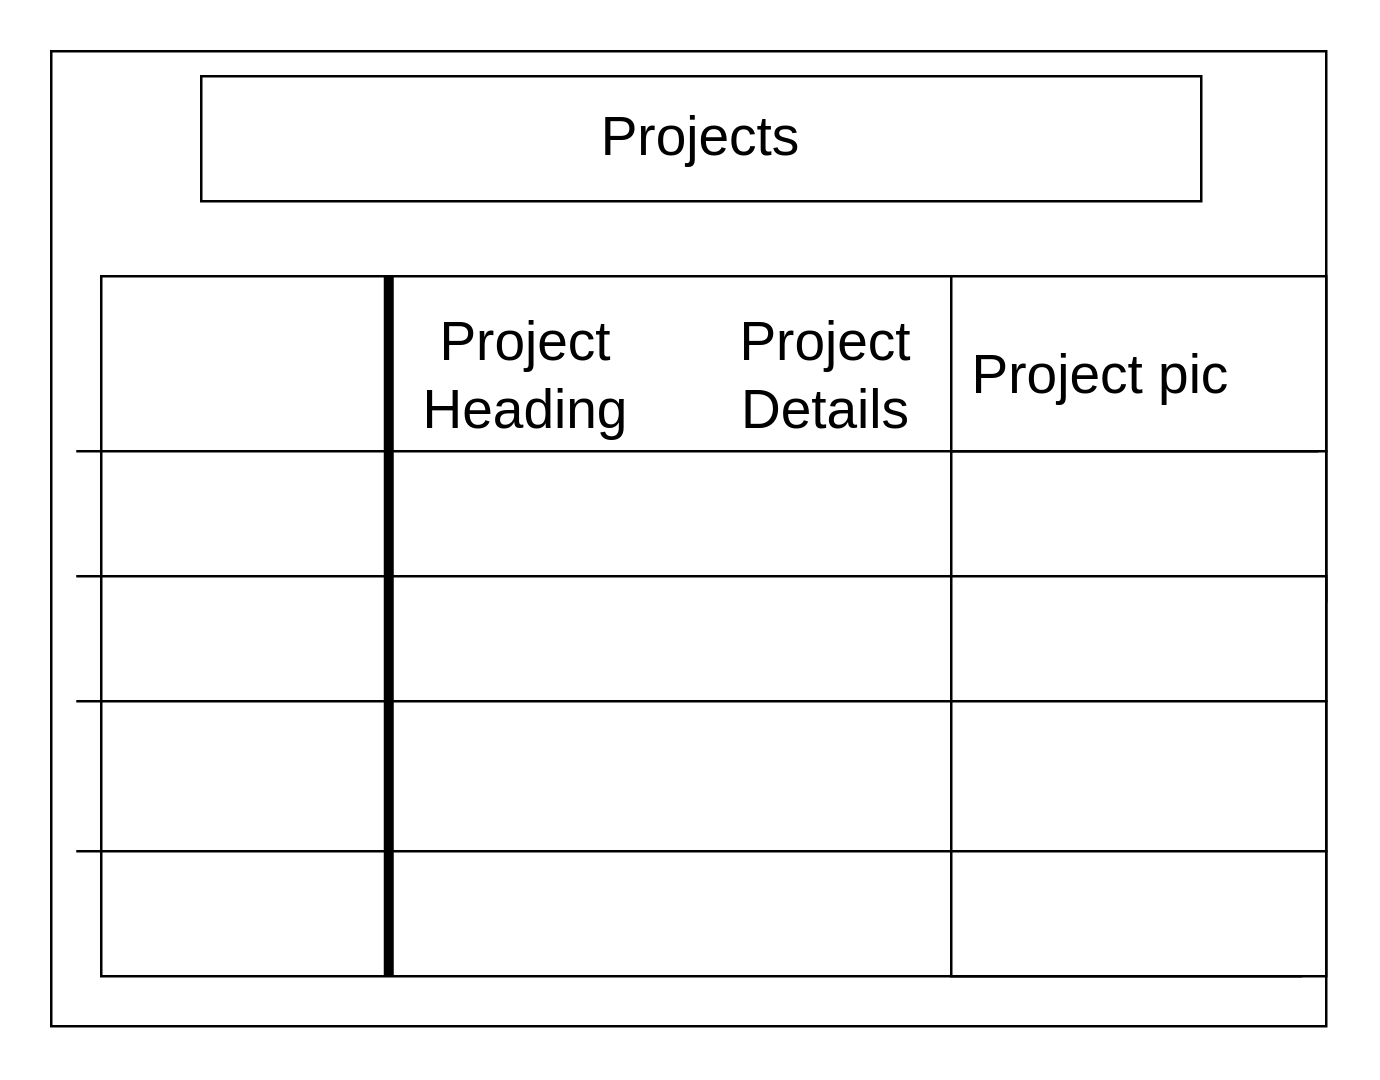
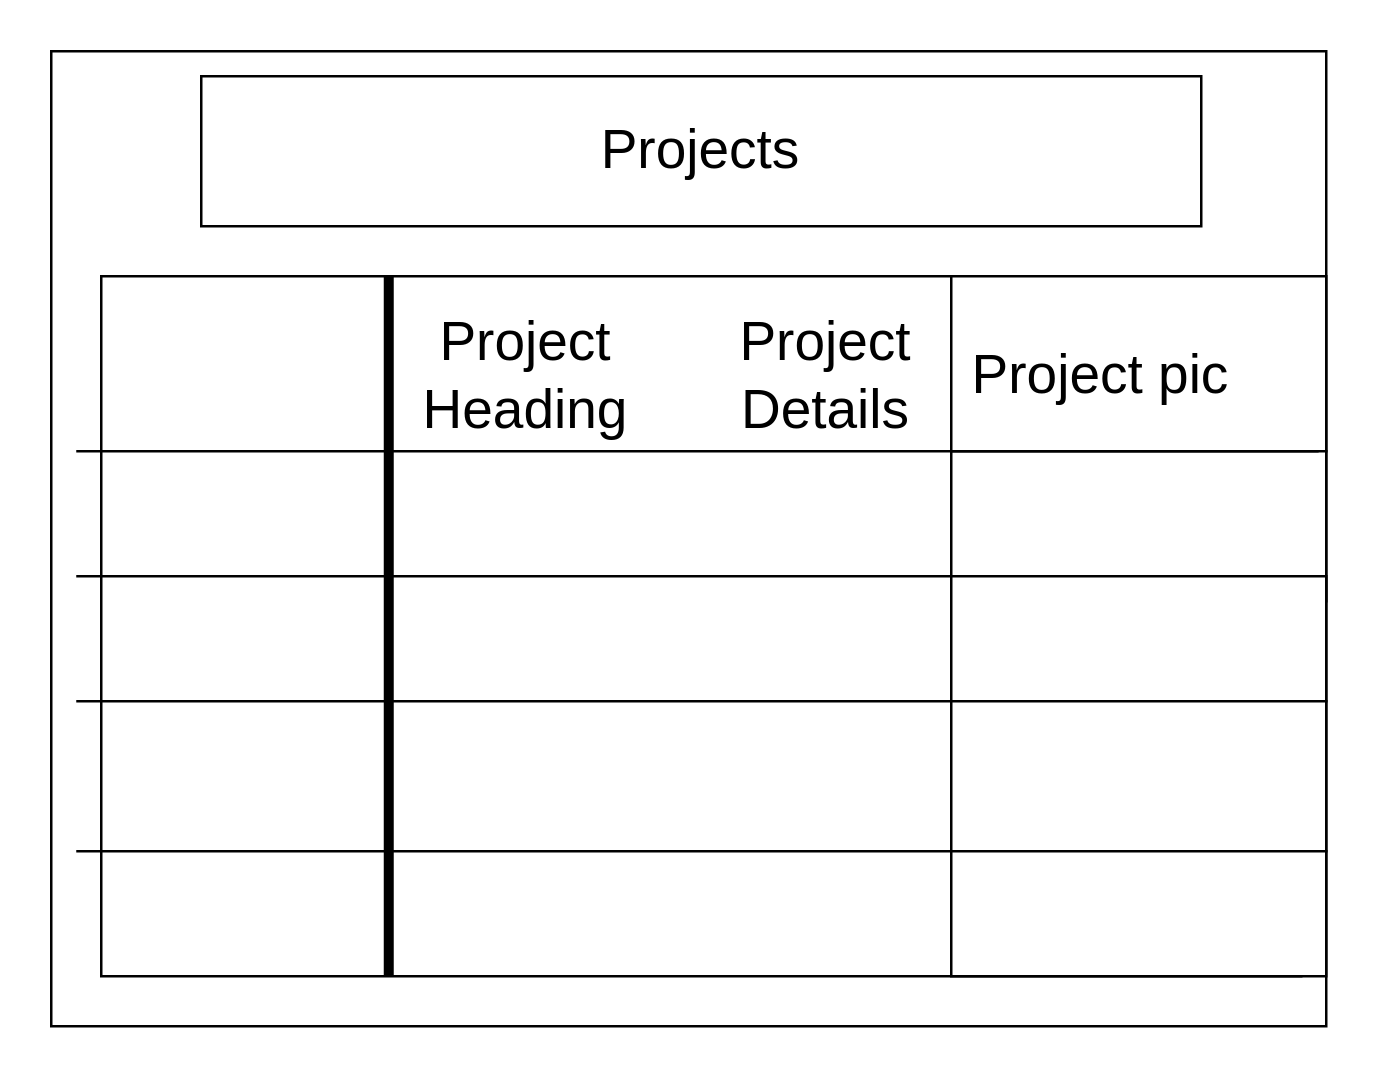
  <mxCell id="0" />
  <mxCell id="1" parent="0" />
  <mxCell id="2" value="" style="rounded=0;whiteSpace=wrap;html=1;" parent="1" vertex="1"><mxGeometry x="20" y="20" width="510" height="390" as="geometry" /></mxCell>
- <mxCell id="3" value="Projects" style="rounded=0;whiteSpace=wrap;html=1;fontSize=22;" parent="1" vertex="1"><mxGeometry x="80" y="30" width="400" height="50" as="geometry" /></mxCell>
+ <mxCell id="3" value="Projects" style="rounded=0;whiteSpace=wrap;html=1;fontSize=22;" parent="1" vertex="1"><mxGeometry x="80" y="30" width="400" height="60" as="geometry" /></mxCell>
  <mxCell id="4" value="" style="rounded=0;whiteSpace=wrap;html=1;" parent="1" vertex="1"><mxGeometry x="40" y="110" width="480" height="280" as="geometry" /></mxCell>
  <mxCell id="5" value="" style="endArrow=none;html=1;" parent="1" edge="1"><mxGeometry width="50" height="50" relative="1" as="geometry"><mxPoint x="30" y="230" as="sourcePoint" /><mxPoint x="520" y="230" as="targetPoint" /><Array as="points"><mxPoint x="30" y="230" /><mxPoint x="530" y="230" /></Array></mxGeometry></mxCell>
  <mxCell id="6" value="" style="endArrow=none;html=1;" parent="1" edge="1"><mxGeometry width="50" height="50" relative="1" as="geometry"><mxPoint x="30" y="280" as="sourcePoint" /><mxPoint x="520" y="280" as="targetPoint" /><Array as="points"><mxPoint x="30" y="280" /><mxPoint x="530" y="280" /></Array></mxGeometry></mxCell>
  <mxCell id="7" value="" style="endArrow=none;html=1;" parent="1" edge="1"><mxGeometry width="50" height="50" relative="1" as="geometry"><mxPoint x="30" y="340" as="sourcePoint" /><mxPoint x="520" y="340" as="targetPoint" /><Array as="points"><mxPoint x="30" y="340" /><mxPoint x="530" y="340" /></Array></mxGeometry></mxCell>
  <mxCell id="8" value="" style="rounded=0;whiteSpace=wrap;html=1;" parent="1" vertex="1"><mxGeometry x="380" y="110" width="150" height="70" as="geometry" /></mxCell>
  <mxCell id="9" value="" style="rounded=0;whiteSpace=wrap;html=1;" parent="1" vertex="1"><mxGeometry x="380" y="180" width="150" height="60" as="geometry" /></mxCell>
  <mxCell id="10" value="" style="rounded=0;whiteSpace=wrap;html=1;" parent="1" vertex="1"><mxGeometry x="380" y="230" width="150" height="50" as="geometry" /></mxCell>
  <mxCell id="11" value="" style="rounded=0;whiteSpace=wrap;html=1;" parent="1" vertex="1"><mxGeometry x="380" y="280" width="150" height="60" as="geometry" /></mxCell>
  <mxCell id="12" value="" style="rounded=0;whiteSpace=wrap;html=1;" parent="1" vertex="1"><mxGeometry x="380" y="340" width="150" height="50" as="geometry" /></mxCell>
  <mxCell id="13" value="Project Heading" style="text;strokeColor=none;align=center;fillColor=none;html=1;verticalAlign=middle;whiteSpace=wrap;rounded=0;fontSize=22;" parent="1" vertex="1"><mxGeometry x="140" y="120" width="140" height="60" as="geometry" /></mxCell>
  <mxCell id="14" value="" style="line;strokeWidth=4;direction=south;html=1;perimeter=backbonePerimeter;points=[];outlineConnect=0;fontSize=22;" parent="1" vertex="1"><mxGeometry x="150" y="110" width="10" height="280" as="geometry" /></mxCell>
  <mxCell id="15" value="Project Details&lt;span style=&quot;color: rgba(0, 0, 0, 0); font-family: monospace; font-size: 0px; text-align: start;&quot;&gt;%3CmxGraphModel%3E%3Croot%3E%3CmxCell%20id%3D%220%22%2F%3E%3CmxCell%20id%3D%221%22%20parent%3D%220%22%2F%3E%3CmxCell%20id%3D%222%22%20value%3D%22Project%20Heading%22%20style%3D%22text%3BstrokeColor%3Dnone%3Balign%3Dcenter%3BfillColor%3Dnone%3Bhtml%3D1%3BverticalAlign%3Dmiddle%3BwhiteSpace%3Dwrap%3Brounded%3D0%3BfontSize%3D22%3B%22%20vertex%3D%221%22%20parent%3D%221%22%3E%3CmxGeometry%20x%3D%2230%22%20y%3D%22130%22%20width%3D%22140%22%20height%3D%2260%22%20as%3D%22geometry%22%2F%3E%3C%2FmxCell%3E%3C%2Froot%3E%3C%2FmxGraphModel%3E&lt;/span&gt;&lt;span style=&quot;color: rgba(0, 0, 0, 0); font-family: monospace; font-size: 0px; text-align: start;&quot;&gt;%3CmxGraphModel%3E%3Croot%3E%3CmxCell%20id%3D%220%22%2F%3E%3CmxCell%20id%3D%221%22%20parent%3D%220%22%2F%3E%3CmxCell%20id%3D%222%22%20value%3D%22Project%20Heading%22%20style%3D%22text%3BstrokeColor%3Dnone%3Balign%3Dcenter%3BfillColor%3Dnone%3Bhtml%3D1%3BverticalAlign%3Dmiddle%3BwhiteSpace%3Dwrap%3Brounded%3D0%3BfontSize%3D22%3B%22%20vertex%3D%221%22%20parent%3D%221%22%3E%3CmxGeometry%20x%3D%2230%22%20y%3D%22130%22%20width%3D%22140%22%20height%3D%2260%22%20as%3D%22geometry%22%2F%3E%3C%2FmxCell%3E%3C%2Froot%3E%3C%2FmxGraphModel%3E&lt;/span&gt;" style="text;strokeColor=none;align=center;fillColor=none;html=1;verticalAlign=middle;whiteSpace=wrap;rounded=0;fontSize=22;" parent="1" vertex="1"><mxGeometry x="270" y="135" width="120" height="30" as="geometry" /></mxCell>
  <mxCell id="16" value="Project pic&lt;span style=&quot;color: rgba(0, 0, 0, 0); font-family: monospace; font-size: 0px; text-align: start;&quot;&gt;%3CmxGraphModel%3E%3Croot%3E%3CmxCell%20id%3D%220%22%2F%3E%3CmxCell%20id%3D%221%22%20parent%3D%220%22%2F%3E%3CmxCell%20id%3D%222%22%20value%3D%22Project%20Heading%22%20style%3D%22text%3BstrokeColor%3Dnone%3Balign%3Dcenter%3BfillColor%3Dnone%3Bhtml%3D1%3BverticalAlign%3Dmiddle%3BwhiteSpace%3Dwrap%3Brounded%3D0%3BfontSize%3D22%3B%22%20vertex%3D%221%22%20parent%3D%221%22%3E%3CmxGeometry%20x%3D%2230%22%20y%3D%22130%22%20width%3D%22140%22%20height%3D%2260%22%20as%3D%22geometry%22%2F%3E%3C%2FmxCell%3E%3C%2Froot%3E%3C%2FmxGraphModel%3E&lt;/span&gt;&lt;span style=&quot;color: rgba(0, 0, 0, 0); font-family: monospace; font-size: 0px; text-align: start;&quot;&gt;%3CmxGraphModel%3E%3Croot%3E%3CmxCell%20id%3D%220%22%2F%3E%3CmxCell%20id%3D%221%22%20parent%3D%220%22%2F%3E%3CmxCell%20id%3D%222%22%20value%3D%22Project%20Heading%22%20style%3D%22text%3BstrokeColor%3Dnone%3Balign%3Dcenter%3BfillColor%3Dnone%3Bhtml%3D1%3BverticalAlign%3Dmiddle%3BwhiteSpace%3Dwrap%3Brounded%3D0%3BfontSize%3D22%3B%22%20vertex%3D%221%22%20parent%3D%221%22%3E%3CmxGeometry%20x%3D%2230%22%20y%3D%22130%22%20width%3D%22140%22%20height%3D%2260%22%20as%3D%22geometry%22%2F%3E%3C%2FmxCell%3E%3C%2Froot%3E%3C%2FmxGraphModel%3E&lt;/span&gt;" style="text;strokeColor=none;align=center;fillColor=none;html=1;verticalAlign=middle;whiteSpace=wrap;rounded=0;fontSize=22;" parent="1" vertex="1"><mxGeometry x="380" y="135" width="120" height="30" as="geometry" /></mxCell>
  <mxCell id="17" value="" style="endArrow=none;html=1;" parent="1" edge="1"><mxGeometry width="50" height="50" relative="1" as="geometry"><mxPoint x="30" y="180" as="sourcePoint" /><mxPoint x="520" y="180" as="targetPoint" /><Array as="points"><mxPoint x="30" y="180" /><mxPoint x="530" y="180" /></Array></mxGeometry></mxCell>
